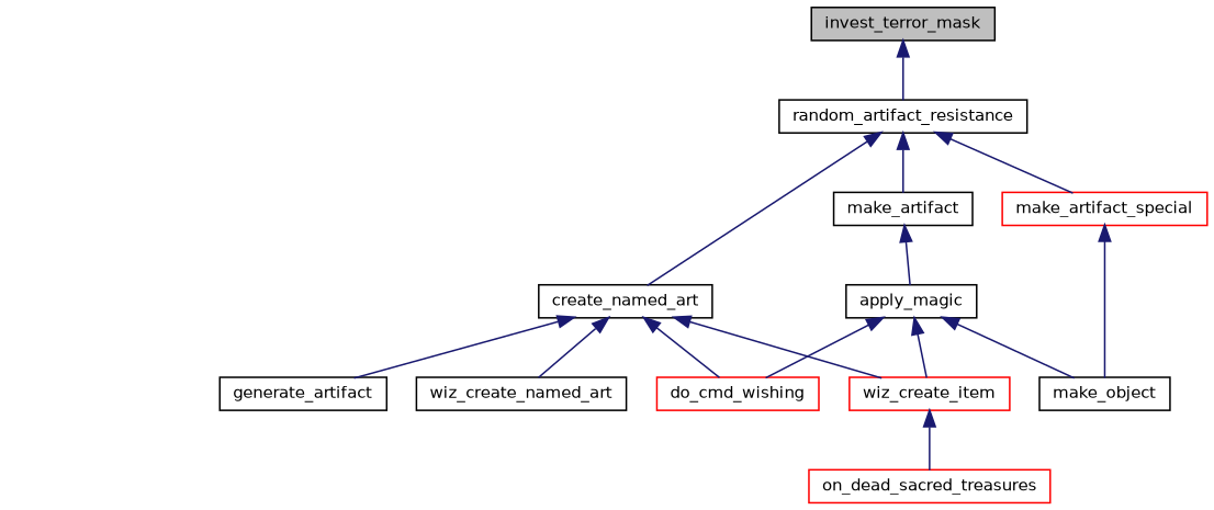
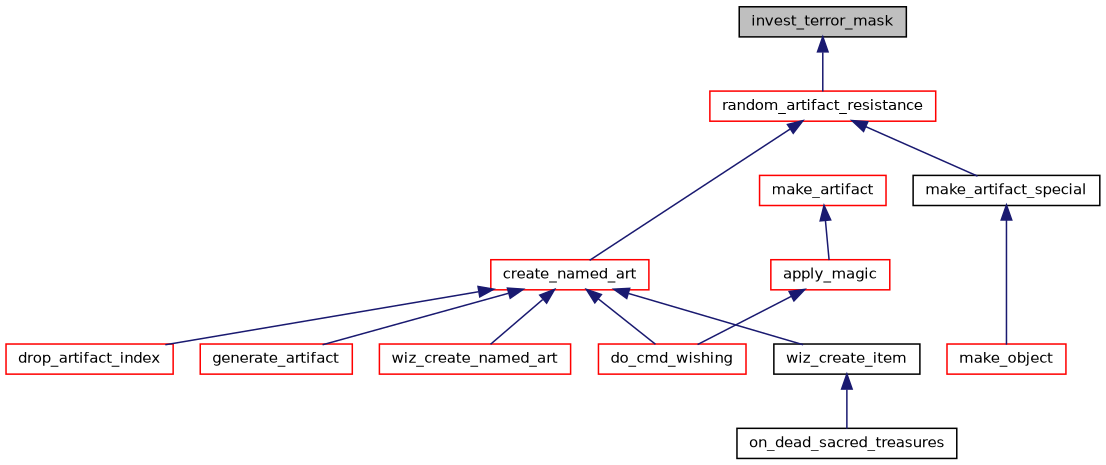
  digraph {
    rankdir=TB
    node [color=red fillcolor=white fontname=Helvetica fontsize=10 shape=record style=filled]
    edge [color=midnightblue dir=back fontname=Helvetica fontsize=10 labelfontname=Helvetica labelfontsize=10 style=solid]
    n1 [color=black fillcolor=grey75 fontcolor=black height=0.2 label=invest_terror_mask width=0.4]
-   n2 [color=black height=0.2 label=random_artifact_resistance width=0.4]
-   n3 [color=black height=0.2 label=create_named_art width=0.4]
-   n4 [color=black height=0.2 label=make_artifact width=0.4]
-   n5 [height=0.2 label=make_artifact_special width=0.4]
+   n2 [height=0.2 label=random_artifact_resistance width=0.4]
+   n3 [height=0.2 label=create_named_art width=0.4]
+   n4 [height=0.2 label=make_artifact width=0.4]
+   n5 [color=black height=0.2 label=make_artifact_special width=0.4]
    n6 [height=0.2 label=do_cmd_wishing width=0.4]
-   n8 [color=black height=0.2 label=generate_artifact width=0.4]
-   n9 [height=0.2 label=wiz_create_item width=0.4]
-   n10 [color=black height=0.2 label=wiz_create_named_art width=0.4]
-   n11 [color=black height=0.2 label=apply_magic width=0.4]
-   n12 [color=black height=0.2 label=make_object width=0.4]
-   n13 [height=0.2 label=on_dead_sacred_treasures width=0.4]
+   n7 [height=0.2 label=drop_artifact_index width=0.4]
+   n8 [height=0.2 label=generate_artifact width=0.4]
+   n9 [color=black height=0.2 label=wiz_create_item width=0.4]
+   n10 [height=0.2 label=wiz_create_named_art width=0.4]
+   n11 [height=0.2 label=apply_magic width=0.4]
+   n12 [height=0.2 label=make_object width=0.4]
+   n13 [color=black height=0.2 label=on_dead_sacred_treasures width=0.4]
    n1 -> n2
    n2 -> n3
-   n2 -> n4
    n2 -> n5
    n3 -> n6
+   n3 -> n7
    n3 -> n8
    n3 -> n9
    n3 -> n10
    n4 -> n11
    n5 -> n12
    n9 -> n13
    n11 -> n6
-   n11 -> n9
-   n11 -> n12
  }
